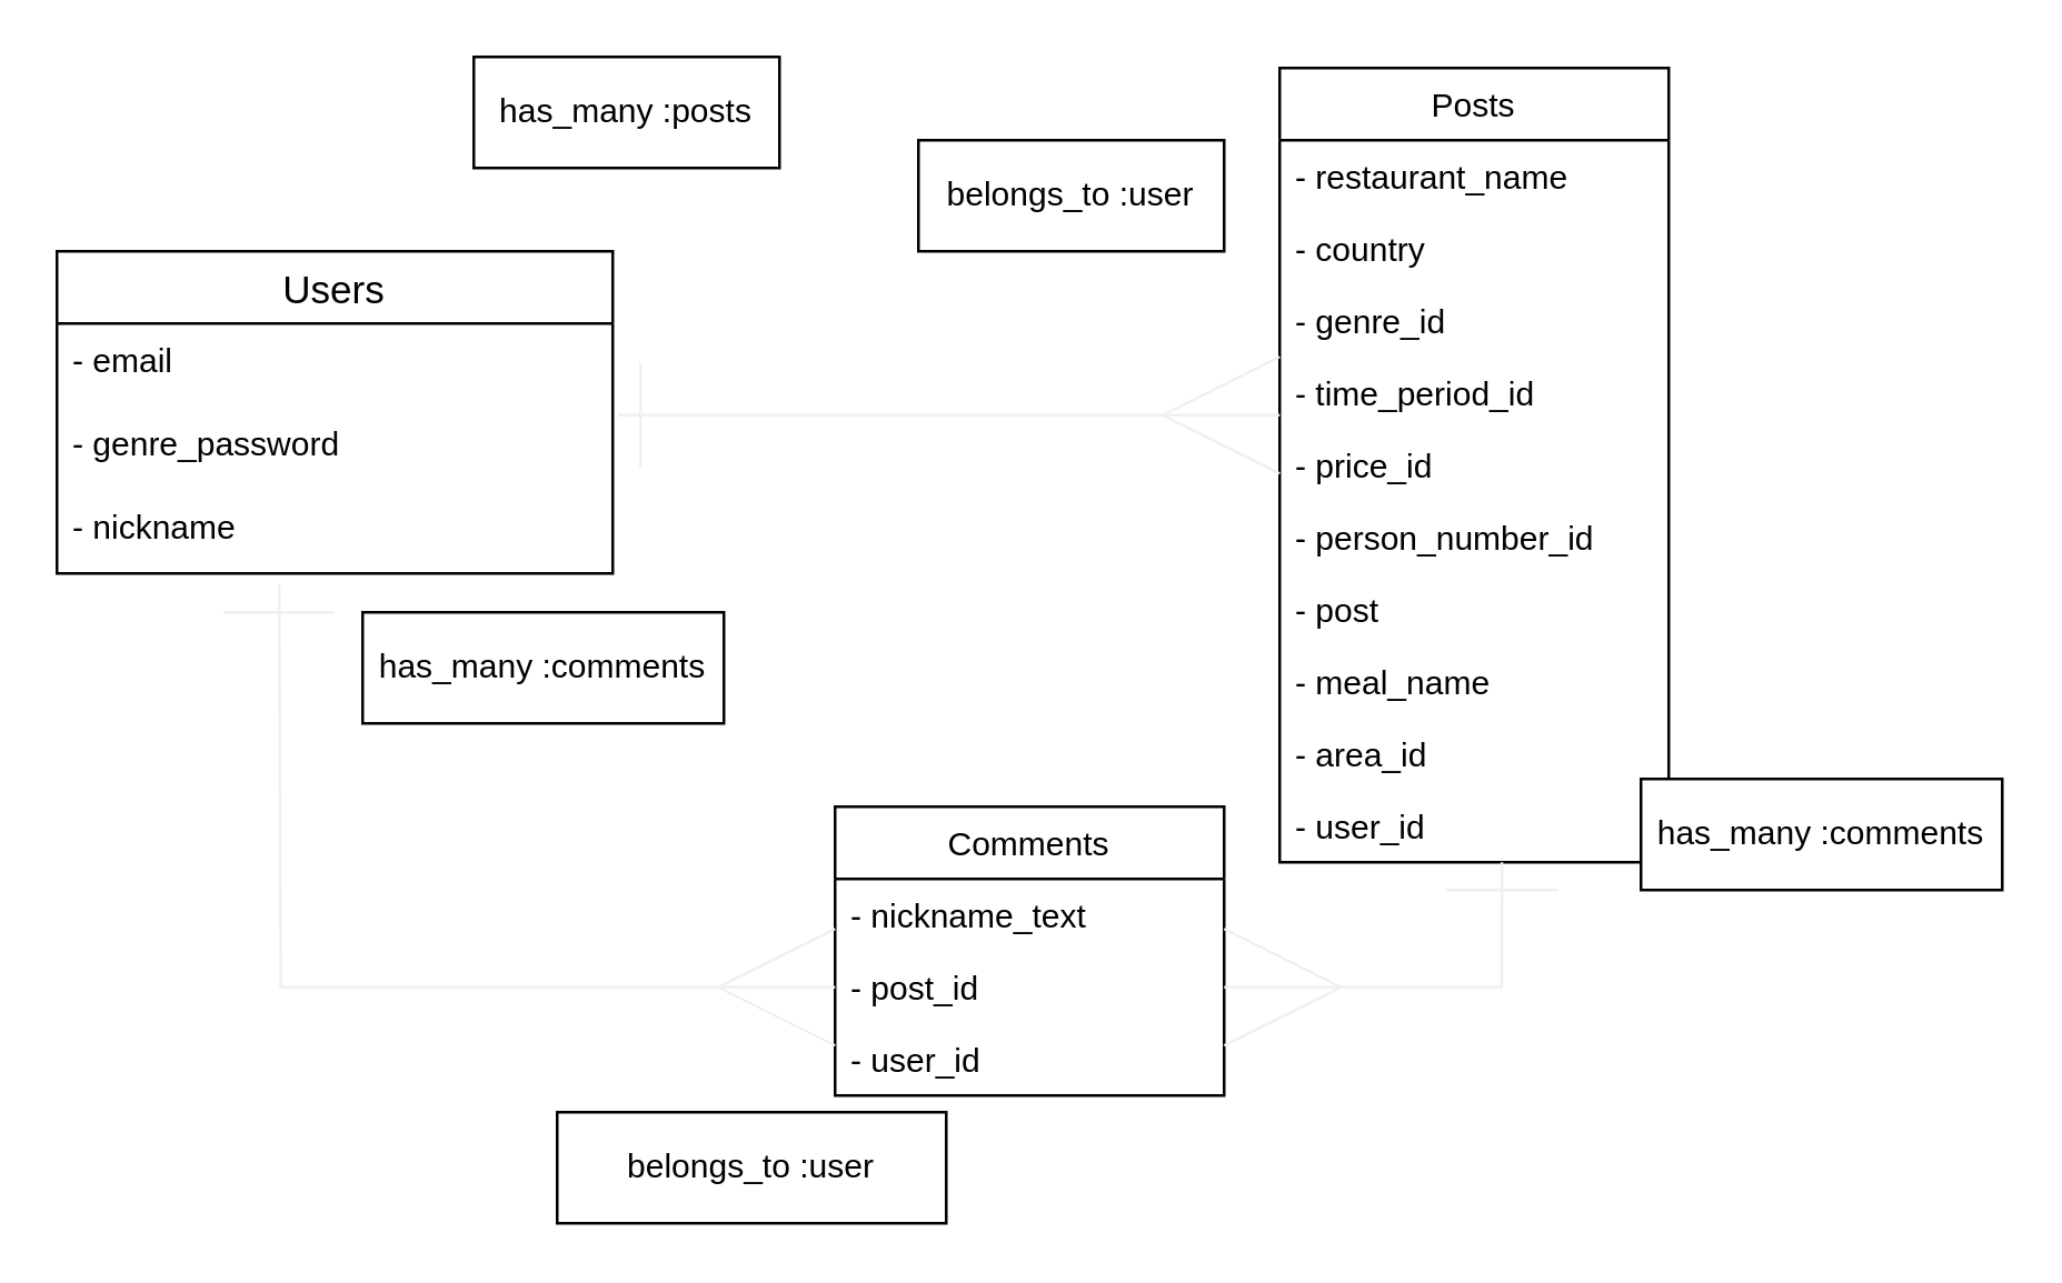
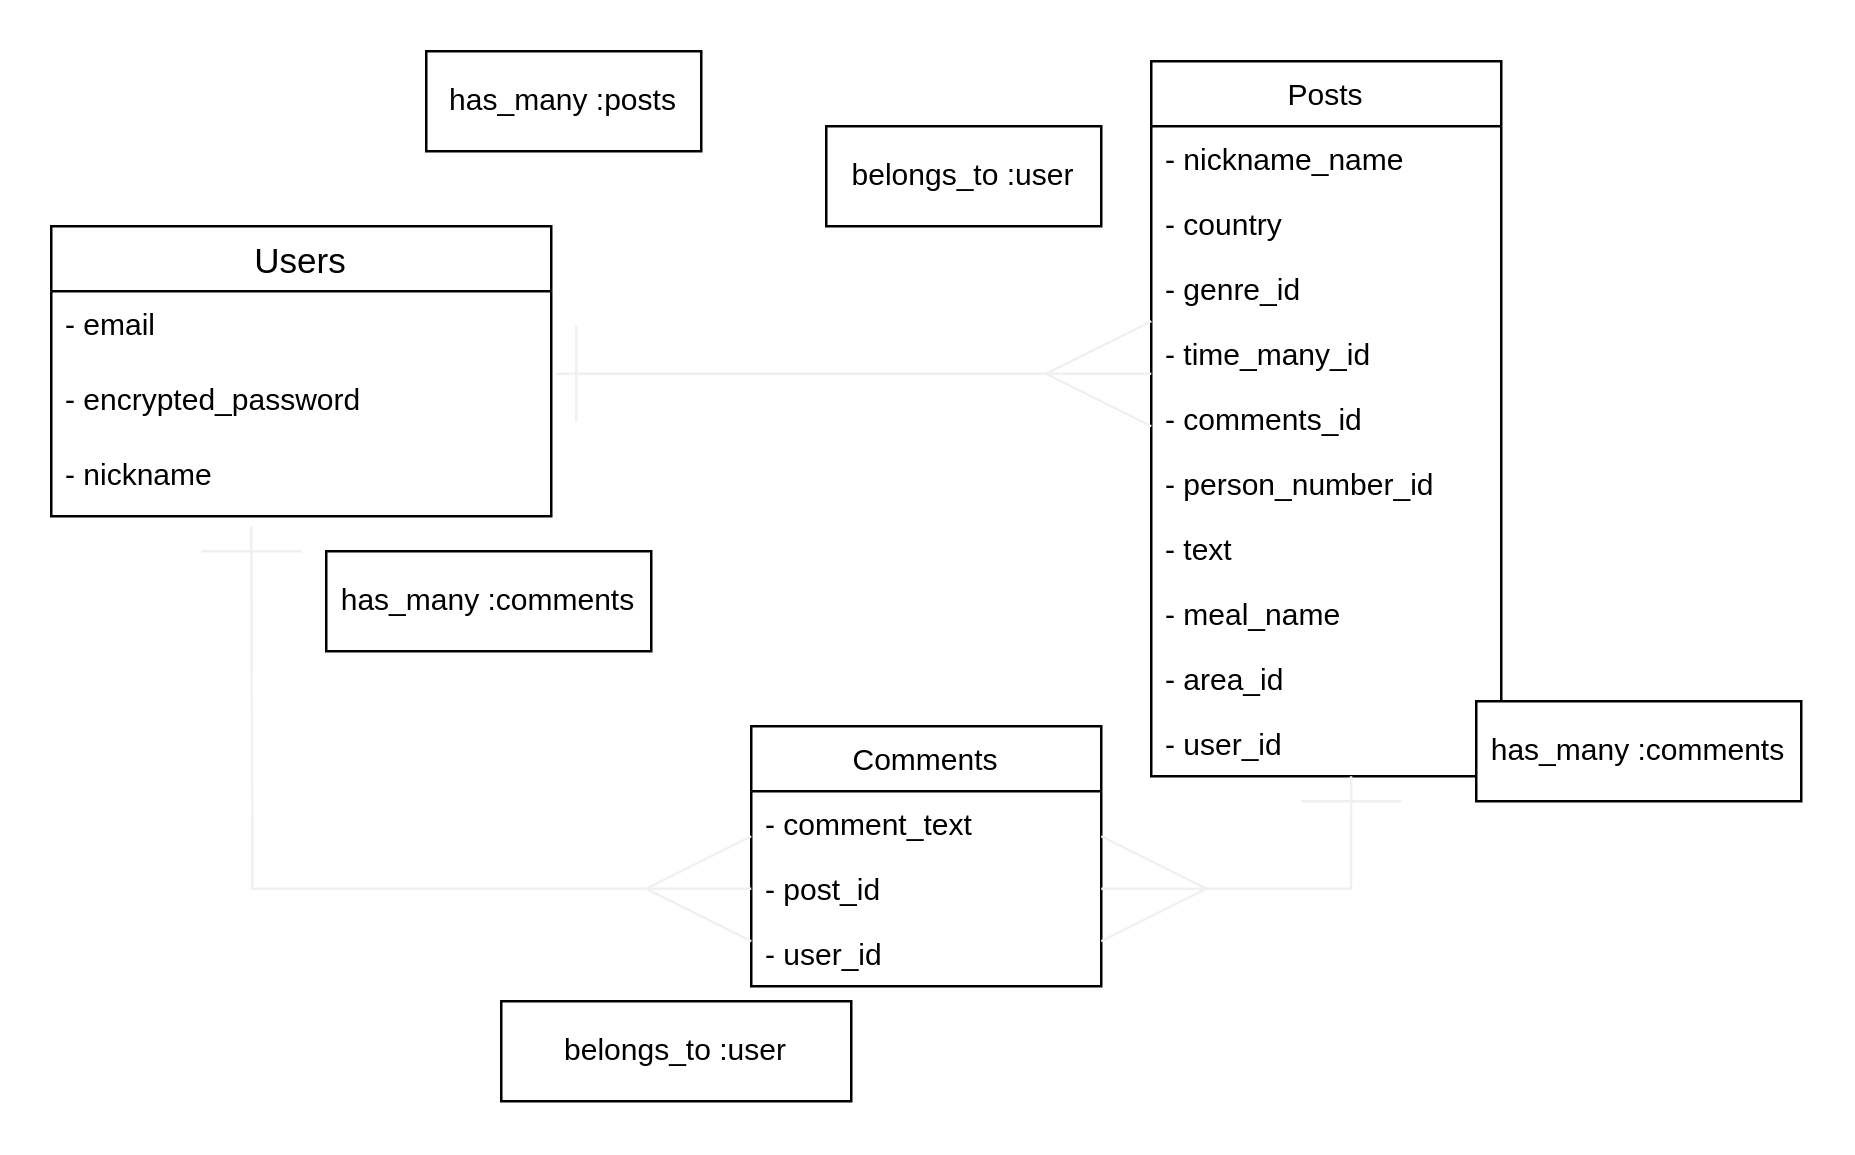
  <mxCell id="0" />
  <mxCell id="1" parent="0" />
  <mxCell id="2" value="Comments" style="swimlane;fontStyle=0;childLayout=stackLayout;horizontal=1;startSize=26;horizontalStack=0;resizeParent=1;resizeParentMax=0;resizeLast=0;collapsible=1;marginBottom=0;" parent="1" vertex="1"><mxGeometry x="300" y="290" width="140" height="104" as="geometry" /></mxCell>
- <mxCell id="3" value="- nickname_text" style="text;strokeColor=none;fillColor=none;align=left;verticalAlign=top;spacingLeft=4;spacingRight=4;overflow=hidden;rotatable=0;points=[[0,0.5],[1,0.5]];portConstraint=eastwest;" parent="2" vertex="1"><mxGeometry y="26" width="140" height="26" as="geometry" /></mxCell>
+ <mxCell id="3" value="- comment_text" style="text;strokeColor=none;fillColor=none;align=left;verticalAlign=top;spacingLeft=4;spacingRight=4;overflow=hidden;rotatable=0;points=[[0,0.5],[1,0.5]];portConstraint=eastwest;" parent="2" vertex="1"><mxGeometry y="26" width="140" height="26" as="geometry" /></mxCell>
  <mxCell id="4" value="- post_id" style="text;strokeColor=none;fillColor=none;align=left;verticalAlign=top;spacingLeft=4;spacingRight=4;overflow=hidden;rotatable=0;points=[[0,0.5],[1,0.5]];portConstraint=eastwest;" parent="2" vertex="1"><mxGeometry y="52" width="140" height="26" as="geometry" /></mxCell>
  <mxCell id="5" value="- user_id" style="text;strokeColor=none;fillColor=none;align=left;verticalAlign=top;spacingLeft=4;spacingRight=4;overflow=hidden;rotatable=0;points=[[0,0.5],[1,0.5]];portConstraint=eastwest;" parent="2" vertex="1"><mxGeometry y="78" width="140" height="26" as="geometry" /></mxCell>
  <mxCell id="6" value="Posts" style="swimlane;fontStyle=0;childLayout=stackLayout;horizontal=1;startSize=26;horizontalStack=0;resizeParent=1;resizeParentMax=0;resizeLast=0;collapsible=1;marginBottom=0;" parent="1" vertex="1"><mxGeometry x="460" y="24" width="140" height="286" as="geometry" /></mxCell>
- <mxCell id="7" value="- restaurant_name" style="text;strokeColor=none;fillColor=none;align=left;verticalAlign=top;spacingLeft=4;spacingRight=4;overflow=hidden;rotatable=0;points=[[0,0.5],[1,0.5]];portConstraint=eastwest;" parent="6" vertex="1"><mxGeometry y="26" width="140" height="26" as="geometry" /></mxCell>
+ <mxCell id="7" value="- nickname_name" style="text;strokeColor=none;fillColor=none;align=left;verticalAlign=top;spacingLeft=4;spacingRight=4;overflow=hidden;rotatable=0;points=[[0,0.5],[1,0.5]];portConstraint=eastwest;" parent="6" vertex="1"><mxGeometry y="26" width="140" height="26" as="geometry" /></mxCell>
  <mxCell id="8" value="- country" style="text;strokeColor=none;fillColor=none;align=left;verticalAlign=top;spacingLeft=4;spacingRight=4;overflow=hidden;rotatable=0;points=[[0,0.5],[1,0.5]];portConstraint=eastwest;" parent="6" vertex="1"><mxGeometry y="52" width="140" height="26" as="geometry" /></mxCell>
  <mxCell id="9" value="- genre_id" style="text;strokeColor=none;fillColor=none;align=left;verticalAlign=top;spacingLeft=4;spacingRight=4;overflow=hidden;rotatable=0;points=[[0,0.5],[1,0.5]];portConstraint=eastwest;" parent="6" vertex="1"><mxGeometry y="78" width="140" height="26" as="geometry" /></mxCell>
- <mxCell id="10" value="- time_period_id" style="text;strokeColor=none;fillColor=none;align=left;verticalAlign=top;spacingLeft=4;spacingRight=4;overflow=hidden;rotatable=0;points=[[0,0.5],[1,0.5]];portConstraint=eastwest;" parent="6" vertex="1"><mxGeometry y="104" width="140" height="26" as="geometry" /></mxCell>
- <mxCell id="11" value="- price_id" style="text;strokeColor=none;fillColor=none;align=left;verticalAlign=top;spacingLeft=4;spacingRight=4;overflow=hidden;rotatable=0;points=[[0,0.5],[1,0.5]];portConstraint=eastwest;" parent="6" vertex="1"><mxGeometry y="130" width="140" height="26" as="geometry" /></mxCell>
+ <mxCell id="10" value="- time_many_id" style="text;strokeColor=none;fillColor=none;align=left;verticalAlign=top;spacingLeft=4;spacingRight=4;overflow=hidden;rotatable=0;points=[[0,0.5],[1,0.5]];portConstraint=eastwest;" parent="6" vertex="1"><mxGeometry y="104" width="140" height="26" as="geometry" /></mxCell>
+ <mxCell id="11" value="- comments_id" style="text;strokeColor=none;fillColor=none;align=left;verticalAlign=top;spacingLeft=4;spacingRight=4;overflow=hidden;rotatable=0;points=[[0,0.5],[1,0.5]];portConstraint=eastwest;" parent="6" vertex="1"><mxGeometry y="130" width="140" height="26" as="geometry" /></mxCell>
  <mxCell id="12" value="- person_number_id" style="text;strokeColor=none;fillColor=none;align=left;verticalAlign=top;spacingLeft=4;spacingRight=4;overflow=hidden;rotatable=0;points=[[0,0.5],[1,0.5]];portConstraint=eastwest;" parent="6" vertex="1"><mxGeometry y="156" width="140" height="26" as="geometry" /></mxCell>
- <mxCell id="13" value="- post" style="text;strokeColor=none;fillColor=none;align=left;verticalAlign=top;spacingLeft=4;spacingRight=4;overflow=hidden;rotatable=0;points=[[0,0.5],[1,0.5]];portConstraint=eastwest;" parent="6" vertex="1"><mxGeometry y="182" width="140" height="26" as="geometry" /></mxCell>
+ <mxCell id="13" value="- text" style="text;strokeColor=none;fillColor=none;align=left;verticalAlign=top;spacingLeft=4;spacingRight=4;overflow=hidden;rotatable=0;points=[[0,0.5],[1,0.5]];portConstraint=eastwest;" parent="6" vertex="1"><mxGeometry y="182" width="140" height="26" as="geometry" /></mxCell>
  <mxCell id="14" value="- meal_name" style="text;strokeColor=none;fillColor=none;align=left;verticalAlign=top;spacingLeft=4;spacingRight=4;overflow=hidden;rotatable=0;points=[[0,0.5],[1,0.5]];portConstraint=eastwest;" parent="6" vertex="1"><mxGeometry y="208" width="140" height="26" as="geometry" /></mxCell>
  <mxCell id="15" value="- area_id" style="text;strokeColor=none;fillColor=none;align=left;verticalAlign=top;spacingLeft=4;spacingRight=4;overflow=hidden;rotatable=0;points=[[0,0.5],[1,0.5]];portConstraint=eastwest;" vertex="1" parent="6"><mxGeometry y="234" width="140" height="26" as="geometry" /></mxCell>
  <mxCell id="16" value="- user_id" style="text;strokeColor=none;fillColor=none;align=left;verticalAlign=top;spacingLeft=4;spacingRight=4;overflow=hidden;rotatable=0;points=[[0,0.5],[1,0.5]];portConstraint=eastwest;" parent="6" vertex="1"><mxGeometry y="260" width="140" height="26" as="geometry" /></mxCell>
  <mxCell id="17" value="Users" style="swimlane;fontStyle=0;childLayout=stackLayout;horizontal=1;startSize=26;horizontalStack=0;resizeParent=1;resizeParentMax=0;resizeLast=0;collapsible=1;marginBottom=0;align=center;fontSize=14;" parent="1" vertex="1"><mxGeometry x="20" y="90" width="200" height="116" as="geometry" /></mxCell>
  <mxCell id="18" value="- email&#10;&#10;" style="text;strokeColor=none;fillColor=none;spacingLeft=4;spacingRight=4;overflow=hidden;rotatable=0;points=[[0,0.5],[1,0.5]];portConstraint=eastwest;fontSize=12;" parent="17" vertex="1"><mxGeometry y="26" width="200" height="30" as="geometry" /></mxCell>
- <mxCell id="19" value="- genre_password" style="text;strokeColor=none;fillColor=none;spacingLeft=4;spacingRight=4;overflow=hidden;rotatable=0;points=[[0,0.5],[1,0.5]];portConstraint=eastwest;fontSize=12;" parent="17" vertex="1"><mxGeometry y="56" width="200" height="30" as="geometry" /></mxCell>
+ <mxCell id="19" value="- encrypted_password" style="text;strokeColor=none;fillColor=none;spacingLeft=4;spacingRight=4;overflow=hidden;rotatable=0;points=[[0,0.5],[1,0.5]];portConstraint=eastwest;fontSize=12;" parent="17" vertex="1"><mxGeometry y="56" width="200" height="30" as="geometry" /></mxCell>
  <mxCell id="20" value="- nickname" style="text;strokeColor=none;fillColor=none;spacingLeft=4;spacingRight=4;overflow=hidden;rotatable=0;points=[[0,0.5],[1,0.5]];portConstraint=eastwest;fontSize=12;" parent="17" vertex="1"><mxGeometry y="86" width="200" height="30" as="geometry" /></mxCell>
  <mxCell id="21" style="edgeStyle=orthogonalEdgeStyle;rounded=0;orthogonalLoop=1;jettySize=auto;html=1;startArrow=ERmany;startFill=0;endArrow=none;endFill=0;startSize=40;endSize=40;strokeColor=#f0f0f0;exitX=0;exitY=0.5;exitDx=0;exitDy=0;" parent="1" source="4" edge="1"><mxGeometry relative="1" as="geometry"><mxPoint x="100" y="210" as="targetPoint" /><mxPoint x="290" y="360" as="sourcePoint" /></mxGeometry></mxCell>
  <mxCell id="22" style="edgeStyle=orthogonalEdgeStyle;rounded=0;orthogonalLoop=1;jettySize=auto;html=1;startArrow=ERmany;startFill=0;endArrow=none;endFill=0;startSize=40;endSize=40;strokeColor=#f0f0f0;exitX=0;exitY=0.5;exitDx=0;exitDy=0;" parent="1" edge="1"><mxGeometry relative="1" as="geometry"><mxPoint x="222" y="149" as="targetPoint" /><mxPoint x="460" y="149" as="sourcePoint" /><Array as="points"><mxPoint x="222" y="149" /></Array></mxGeometry></mxCell>
  <mxCell id="23" style="edgeStyle=orthogonalEdgeStyle;rounded=0;orthogonalLoop=1;jettySize=auto;html=1;startArrow=ERmany;startFill=0;endArrow=none;endFill=0;startSize=40;endSize=40;strokeColor=#f0f0f0;exitX=1;exitY=0.5;exitDx=0;exitDy=0;entryX=0.571;entryY=1;entryDx=0;entryDy=0;entryPerimeter=0;" parent="1" source="4" edge="1" target="16"><mxGeometry relative="1" as="geometry"><mxPoint x="540" y="320" as="targetPoint" /><mxPoint x="740" y="323" as="sourcePoint" /></mxGeometry></mxCell>
  <mxCell id="24" value="&lt;span&gt;belongs_to :user&lt;/span&gt;" style="whiteSpace=wrap;html=1;align=center;" parent="1" vertex="1"><mxGeometry x="200" y="400" width="140" height="40" as="geometry" /></mxCell>
  <mxCell id="25" value="&lt;span&gt;belongs_to :user&lt;/span&gt;" style="whiteSpace=wrap;html=1;align=center;" parent="1" vertex="1"><mxGeometry x="330" y="50" width="110" height="40" as="geometry" /></mxCell>
  <mxCell id="26" value="" style="endArrow=none;html=1;rounded=0;startSize=40;endSize=40;strokeColor=#f0f0f0;" parent="1" edge="1"><mxGeometry relative="1" as="geometry"><mxPoint x="80" y="220" as="sourcePoint" /><mxPoint x="120" y="220" as="targetPoint" /><Array as="points"><mxPoint x="100" y="220" /></Array></mxGeometry></mxCell>
  <mxCell id="27" value="" style="endArrow=none;html=1;rounded=0;startSize=40;endSize=40;strokeColor=#f0f0f0;" parent="1" edge="1"><mxGeometry relative="1" as="geometry"><mxPoint x="520" y="320" as="sourcePoint" /><mxPoint x="560" y="320" as="targetPoint" /><Array as="points"><mxPoint x="540" y="320" /></Array></mxGeometry></mxCell>
  <mxCell id="28" value="" style="endArrow=none;html=1;rounded=0;startSize=40;endSize=40;strokeColor=#f0f0f0;" parent="1" edge="1"><mxGeometry relative="1" as="geometry"><mxPoint x="230" y="168" as="sourcePoint" /><mxPoint x="230" y="130" as="targetPoint" /></mxGeometry></mxCell>
  <mxCell id="29" value="&lt;span&gt;has_many :posts&lt;/span&gt;" style="whiteSpace=wrap;html=1;align=center;" parent="1" vertex="1"><mxGeometry x="170" y="20" width="110" height="40" as="geometry" /></mxCell>
  <mxCell id="30" value="&lt;span&gt;has_many :comments&lt;/span&gt;" style="whiteSpace=wrap;html=1;align=center;" parent="1" vertex="1"><mxGeometry x="590" y="280" width="130" height="40" as="geometry" /></mxCell>
  <mxCell id="31" value="&lt;span&gt;has_many :comments&lt;/span&gt;" style="whiteSpace=wrap;html=1;align=center;" parent="1" vertex="1"><mxGeometry x="130" y="220" width="130" height="40" as="geometry" /></mxCell>
